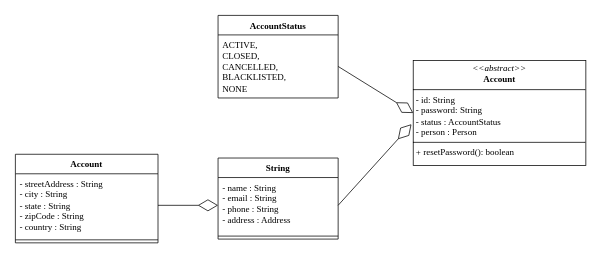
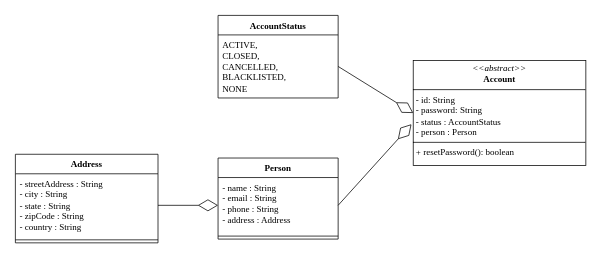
  <mxCell id="0" />
  <mxCell id="1" parent="0" />
  <mxCell id="2" value="&lt;p style=&quot;margin:0px;margin-top:4px;text-align:center;&quot;&gt;&lt;font face=&quot;Lucida Console&quot;&gt;&lt;i&gt;&amp;lt;&amp;lt;abstract&amp;gt;&amp;gt;&lt;/i&gt;&lt;br&gt;&lt;b&gt;Account&lt;/b&gt;&lt;/font&gt;&lt;/p&gt;&lt;hr size=&quot;1&quot; style=&quot;border-style:solid;&quot;&gt;&lt;p style=&quot;margin:0px;margin-left:4px;&quot;&gt;&lt;font face=&quot;Lucida Console&quot;&gt;- id: String&lt;br&gt;- password: String&lt;/font&gt;&lt;/p&gt;&lt;p style=&quot;margin:0px;margin-left:4px;&quot;&gt;&lt;font face=&quot;Lucida Console&quot;&gt;- status : AccountStatus&lt;/font&gt;&lt;/p&gt;&lt;p style=&quot;margin:0px;margin-left:4px;&quot;&gt;&lt;font face=&quot;Lucida Console&quot;&gt;- person : Person&lt;/font&gt;&lt;/p&gt;&lt;hr size=&quot;1&quot; style=&quot;border-style:solid;&quot;&gt;&lt;p style=&quot;margin:0px;margin-left:4px;&quot;&gt;&lt;font face=&quot;Lucida Console&quot;&gt;+ resetPassword(): boolean&lt;br&gt;&lt;br&gt;&lt;/font&gt;&lt;/p&gt;" style="verticalAlign=top;align=left;overflow=fill;html=1;whiteSpace=wrap;spacingLeft=4;spacingRight=4;fontFamily=Helvetica;fontSize=12;fontColor=default;fillColor=none;gradientColor=none;" vertex="1" parent="1"><mxGeometry x="550" y="80" width="230" height="140" as="geometry" /></mxCell>
  <mxCell id="3" value="&lt;font face=&quot;Lucida Console&quot;&gt;AccountStatus&lt;/font&gt;" style="swimlane;fontStyle=1;align=center;verticalAlign=top;childLayout=stackLayout;horizontal=1;startSize=26;horizontalStack=0;resizeParent=1;resizeParentMax=0;resizeLast=0;collapsible=1;marginBottom=0;whiteSpace=wrap;html=1;spacingLeft=4;spacingRight=4;fontFamily=Helvetica;fontSize=12;fontColor=default;fillColor=none;gradientColor=none;" vertex="1" parent="1"><mxGeometry x="290" y="20" width="160" height="110" as="geometry" /></mxCell>
  <mxCell id="4" value="&lt;font face=&quot;Lucida Console&quot;&gt;ACTIVE,&lt;/font&gt;&lt;div&gt;&lt;font face=&quot;Lucida Console&quot;&gt;CLOSED,&lt;/font&gt;&lt;/div&gt;&lt;div&gt;&lt;font face=&quot;Lucida Console&quot;&gt;CANCELLED,&lt;/font&gt;&lt;/div&gt;&lt;div&gt;&lt;font face=&quot;Lucida Console&quot;&gt;BLACKLISTED,&lt;/font&gt;&lt;/div&gt;&lt;div&gt;&lt;font face=&quot;Lucida Console&quot;&gt;NONE&lt;/font&gt;&lt;/div&gt;" style="text;strokeColor=none;fillColor=none;align=left;verticalAlign=top;spacingLeft=4;spacingRight=4;overflow=hidden;rotatable=0;points=[[0,0.5],[1,0.5]];portConstraint=eastwest;whiteSpace=wrap;html=1;fontFamily=Helvetica;fontSize=12;fontColor=default;" vertex="1" parent="3"><mxGeometry y="26" width="160" height="84" as="geometry" /></mxCell>
- <mxCell id="5" value="&lt;font face=&quot;Lucida Console&quot;&gt;String&lt;/font&gt;" style="swimlane;fontStyle=1;align=center;verticalAlign=top;childLayout=stackLayout;horizontal=1;startSize=26;horizontalStack=0;resizeParent=1;resizeParentMax=0;resizeLast=0;collapsible=1;marginBottom=0;whiteSpace=wrap;html=1;spacingLeft=4;spacingRight=4;fontFamily=Helvetica;fontSize=12;fontColor=default;fillColor=none;gradientColor=none;" vertex="1" parent="1"><mxGeometry x="290" y="210" width="160" height="108" as="geometry" /></mxCell>
+ <mxCell id="5" value="&lt;font face=&quot;Lucida Console&quot;&gt;Person&lt;/font&gt;" style="swimlane;fontStyle=1;align=center;verticalAlign=top;childLayout=stackLayout;horizontal=1;startSize=26;horizontalStack=0;resizeParent=1;resizeParentMax=0;resizeLast=0;collapsible=1;marginBottom=0;whiteSpace=wrap;html=1;spacingLeft=4;spacingRight=4;fontFamily=Helvetica;fontSize=12;fontColor=default;fillColor=none;gradientColor=none;" vertex="1" parent="1"><mxGeometry x="290" y="210" width="160" height="108" as="geometry" /></mxCell>
  <mxCell id="6" value="&lt;font face=&quot;Lucida Console&quot;&gt;- name : String&lt;/font&gt;&lt;div&gt;&lt;font face=&quot;Lucida Console&quot;&gt;- email : String&lt;/font&gt;&lt;/div&gt;&lt;div&gt;&lt;font face=&quot;Lucida Console&quot;&gt;- phone : String&lt;/font&gt;&lt;/div&gt;&lt;div&gt;&lt;font face=&quot;Lucida Console&quot;&gt;- address : Address&lt;/font&gt;&lt;/div&gt;" style="text;strokeColor=none;fillColor=none;align=left;verticalAlign=top;spacingLeft=4;spacingRight=4;overflow=hidden;rotatable=0;points=[[0,0.5],[1,0.5]];portConstraint=eastwest;whiteSpace=wrap;html=1;fontFamily=Helvetica;fontSize=12;fontColor=default;" vertex="1" parent="5"><mxGeometry y="26" width="160" height="74" as="geometry" /></mxCell>
  <mxCell id="7" value="" style="line;strokeWidth=1;fillColor=none;align=left;verticalAlign=middle;spacingTop=-1;spacingLeft=3;spacingRight=3;rotatable=0;labelPosition=right;points=[];portConstraint=eastwest;strokeColor=inherit;fontFamily=Helvetica;fontSize=12;fontColor=default;" vertex="1" parent="5"><mxGeometry y="100" width="160" height="8" as="geometry" /></mxCell>
- <mxCell id="8" value="&lt;font face=&quot;Lucida Console&quot;&gt;Account&lt;/font&gt;" style="swimlane;fontStyle=1;align=center;verticalAlign=top;childLayout=stackLayout;horizontal=1;startSize=26;horizontalStack=0;resizeParent=1;resizeParentMax=0;resizeLast=0;collapsible=1;marginBottom=0;whiteSpace=wrap;html=1;spacingLeft=4;spacingRight=4;fontFamily=Helvetica;fontSize=12;fontColor=default;fillColor=none;gradientColor=none;" vertex="1" parent="1"><mxGeometry x="20" y="205" width="190" height="118" as="geometry" /></mxCell>
+ <mxCell id="8" value="&lt;font face=&quot;Lucida Console&quot;&gt;Address&lt;/font&gt;" style="swimlane;fontStyle=1;align=center;verticalAlign=top;childLayout=stackLayout;horizontal=1;startSize=26;horizontalStack=0;resizeParent=1;resizeParentMax=0;resizeLast=0;collapsible=1;marginBottom=0;whiteSpace=wrap;html=1;spacingLeft=4;spacingRight=4;fontFamily=Helvetica;fontSize=12;fontColor=default;fillColor=none;gradientColor=none;" vertex="1" parent="1"><mxGeometry x="20" y="205" width="190" height="118" as="geometry" /></mxCell>
  <mxCell id="9" value="&lt;font face=&quot;Lucida Console&quot;&gt;- streetAddress : String&lt;/font&gt;&lt;div&gt;&lt;font face=&quot;Lucida Console&quot;&gt;- city : String&lt;/font&gt;&lt;/div&gt;&lt;div&gt;&lt;font face=&quot;Lucida Console&quot;&gt;- state : String&lt;/font&gt;&lt;/div&gt;&lt;div&gt;&lt;font face=&quot;Lucida Console&quot;&gt;- zipCode : String&lt;/font&gt;&lt;/div&gt;&lt;div&gt;&lt;font face=&quot;Lucida Console&quot;&gt;- country : String&lt;/font&gt;&lt;/div&gt;" style="text;strokeColor=none;fillColor=none;align=left;verticalAlign=top;spacingLeft=4;spacingRight=4;overflow=hidden;rotatable=0;points=[[0,0.5],[1,0.5]];portConstraint=eastwest;whiteSpace=wrap;html=1;fontFamily=Helvetica;fontSize=12;fontColor=default;" vertex="1" parent="8"><mxGeometry y="26" width="190" height="84" as="geometry" /></mxCell>
  <mxCell id="10" value="" style="line;strokeWidth=1;fillColor=none;align=left;verticalAlign=middle;spacingTop=-1;spacingLeft=3;spacingRight=3;rotatable=0;labelPosition=right;points=[];portConstraint=eastwest;strokeColor=inherit;fontFamily=Helvetica;fontSize=12;fontColor=default;" vertex="1" parent="8"><mxGeometry y="110" width="190" height="8" as="geometry" /></mxCell>
  <mxCell id="11" value="" style="endArrow=diamondThin;endFill=0;endSize=24;html=1;rounded=0;entryX=0;entryY=0.5;entryDx=0;entryDy=0;exitX=1;exitY=0.5;exitDx=0;exitDy=0;" edge="1" parent="1" source="4" target="2"><mxGeometry width="160" relative="1" as="geometry"><mxPoint x="160" y="200" as="sourcePoint" /><mxPoint x="320" y="200" as="targetPoint" /></mxGeometry></mxCell>
  <mxCell id="12" value="" style="endArrow=diamondThin;endFill=0;endSize=24;html=1;rounded=0;entryX=-0.01;entryY=0.607;entryDx=0;entryDy=0;entryPerimeter=0;exitX=1;exitY=0.5;exitDx=0;exitDy=0;" edge="1" parent="1" source="6" target="2"><mxGeometry width="160" relative="1" as="geometry"><mxPoint x="160" y="200" as="sourcePoint" /><mxPoint x="320" y="200" as="targetPoint" /></mxGeometry></mxCell>
  <mxCell id="13" value="" style="endArrow=diamondThin;endFill=0;endSize=24;html=1;rounded=0;entryX=0;entryY=0.5;entryDx=0;entryDy=0;exitX=1;exitY=0.5;exitDx=0;exitDy=0;" edge="1" parent="1" source="9" target="6"><mxGeometry width="160" relative="1" as="geometry"><mxPoint x="10" y="200" as="sourcePoint" /><mxPoint x="170" y="200" as="targetPoint" /></mxGeometry></mxCell>
